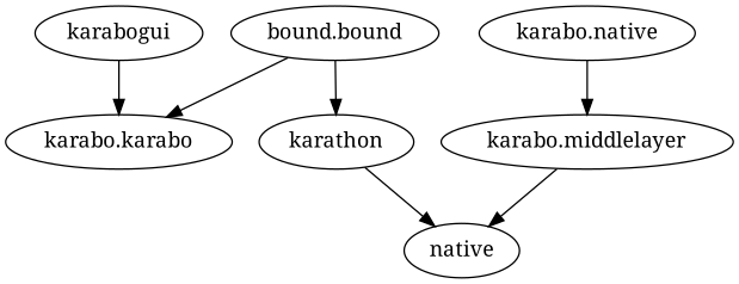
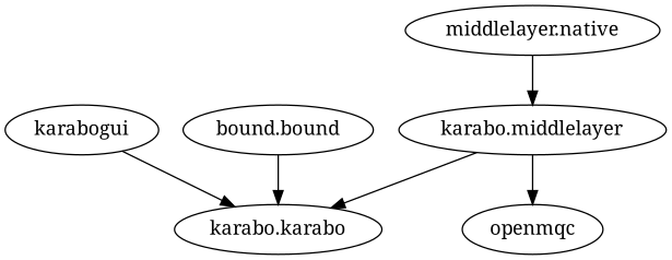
  digraph {
    fontname="Noto Serif"
    node [fontname="Noto Serif"]
    edge [fontname="Noto Serif"]
    n1 [label="karabo.karabo"]
    karabogui
-   "karabo.native"
+   "karabo.native" [label="middlelayer.native"]
    "karabo.middlelayer"
-   openmqc [label=native]
+   openmqc
    n6 [label="bound.bound"]
-   karathon
    karabogui -> n1
    "karabo.native" -> "karabo.middlelayer"
+   "karabo.middlelayer" -> n1
    "karabo.middlelayer" -> openmqc
    n6 -> n1
-   n6 -> karathon
-   karathon -> openmqc
  }
